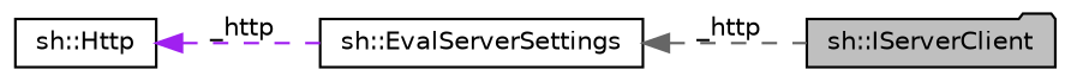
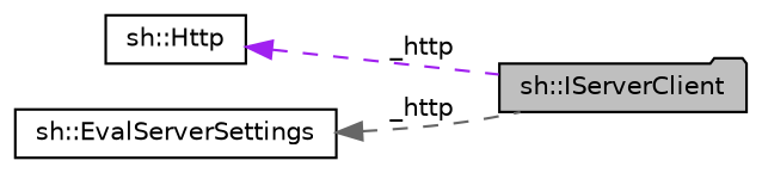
  digraph {
    rankdir=LR
    node [color=black fillcolor=white fontname=Helvetica fontsize=10 shape=box style=filled]
    edge [dir=back fontname=Helvetica fontsize=10 labelfontname=Helvetica labelfontsize=10 style=dashed]
    n1 [fillcolor=grey75 fontcolor=black height=0.2 label="sh::IServerClient" shape=folder width=0.4]
    n2 [height=0.2 label="sh::Http" width=0.4]
    n3 [height=0.2 label="sh::EvalServerSettings" width=0.4]
-   n2 -> n3 [color=purple label=" _http"]
+   n2 -> n1 [color=purple label=" _http"]
    n3 -> n1 [color=gray40 label=" _http"]
  }
